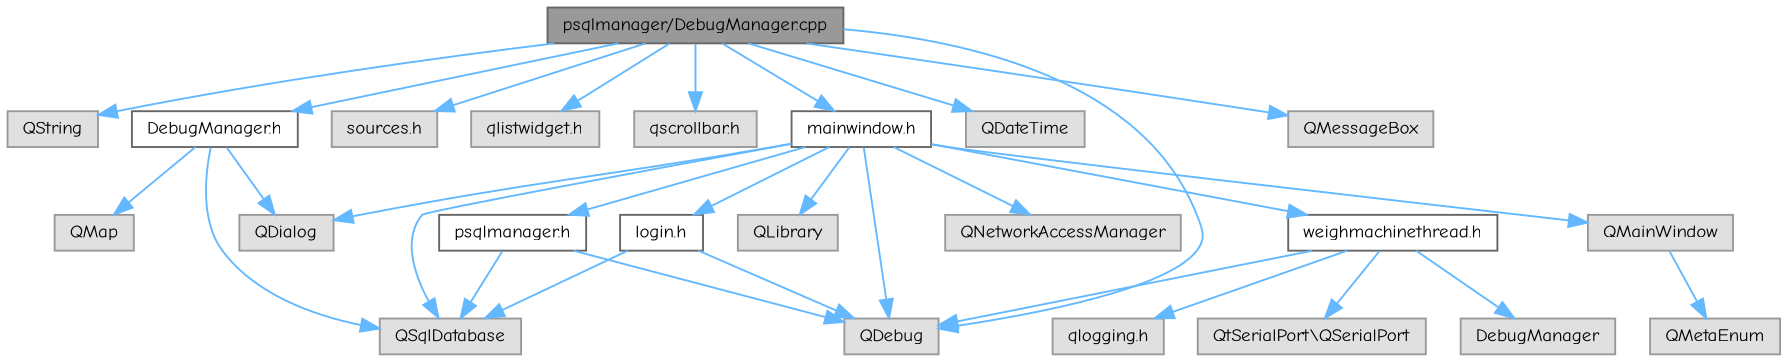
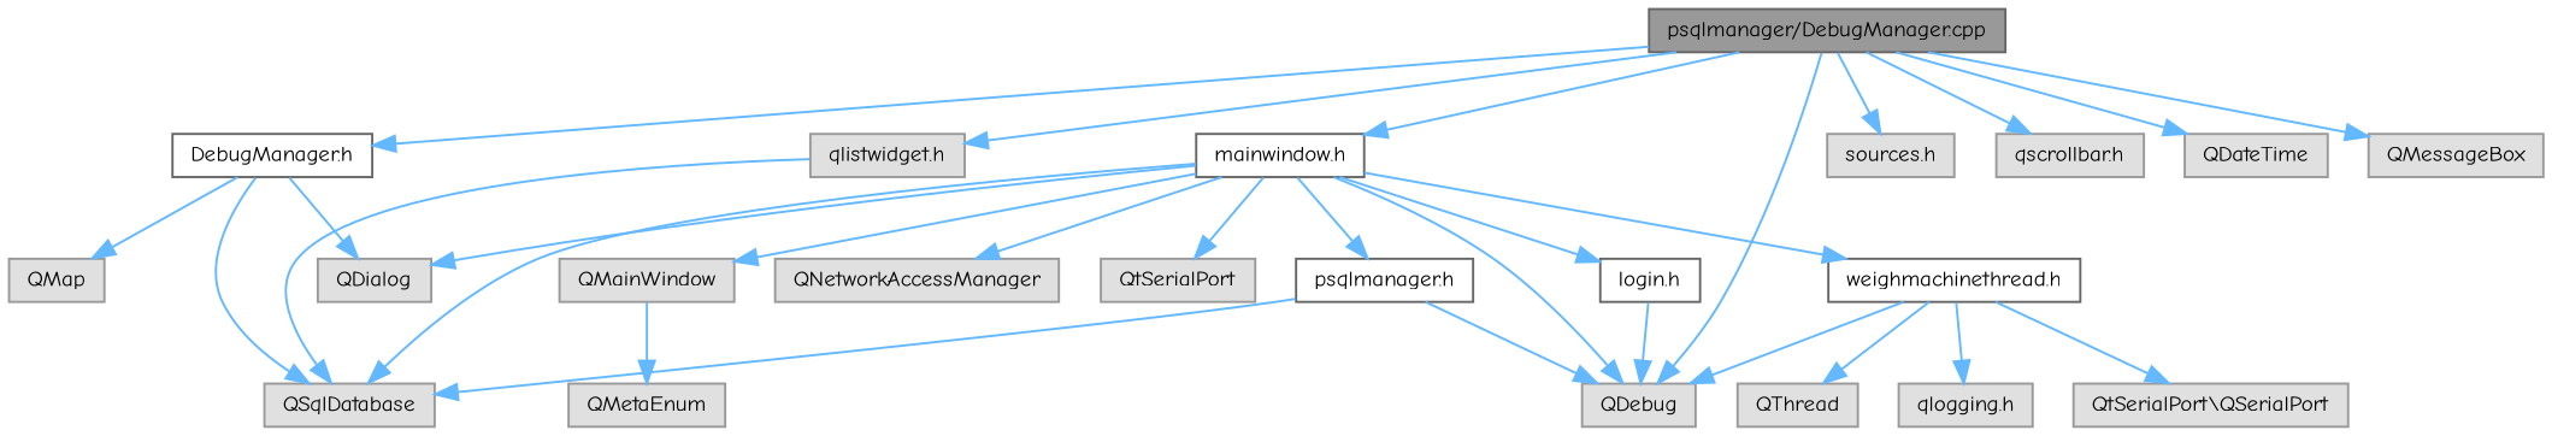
  digraph {
    fontname="Comic Neue"
    node [color=grey60 fillcolor="#E0E0E0" fontname="Comic Neue" fontsize=10 shape=box style=filled]
    edge [color=steelblue1 fontname="Comic Neue" fontsize=10 labelfontname=Helvetica labelfontsize=10 style=solid]
    n1 [color=gray40 fillcolor=grey60 fontcolor=black height=0.2 label="psqlmanager/DebugManager.cpp" width=0.4]
-   n2 [height=0.2 label=QString width=0.4]
    n3 [color=grey40 fillcolor=white height=0.2 label="DebugManager.h" width=0.4]
    n4 [height=0.2 label="sources.h" width=0.4]
    n5 [height=0.2 label="qlistwidget.h" width=0.4]
    n6 [height=0.2 label="qscrollbar.h" width=0.4]
    n7 [height=0.2 label=QDebug width=0.4]
    n8 [height=0.2 label=QDateTime width=0.4]
    n9 [color=grey40 fillcolor=white height=0.2 label="mainwindow.h" width=0.4]
    n10 [height=0.2 label=QMessageBox width=0.4]
    n11 [height=0.2 label=QMap width=0.4]
    n12 [height=0.2 label=QDialog width=0.4]
    n13 [height=0.2 label=QSqlDatabase width=0.4]
    n14 [height=0.2 label=QMainWindow width=0.4]
    n15 [height=0.2 label=QNetworkAccessManager width=0.4]
    n16 [color=grey40 fillcolor=white height=0.2 label="psqlmanager.h" width=0.4]
    n17 [color=grey40 fillcolor=white height=0.2 label="login.h" width=0.4]
-   n18 [height=0.2 label=QLibrary width=0.4]
+   n18 [height=0.2 label=QtSerialPort width=0.4]
    n19 [color=grey40 fillcolor=white height=0.2 label="weighmachinethread.h" width=0.4]
    n20 [height=0.2 label=QMetaEnum width=0.4]
-   n21 [height=0.2 label=DebugManager width=0.4]
+   n21 [height=0.2 label=QThread width=0.4]
    n22 [height=0.2 label="qlogging.h" width=0.4]
    n23 [height=0.2 label="QtSerialPort\\QSerialPort" width=0.4]
-   n1 -> n2
    n1 -> n3
    n1 -> n4
    n1 -> n5
    n1 -> n6
    n1 -> n7
    n1 -> n8
    n1 -> n9
    n1 -> n10
    n3 -> n11
    n3 -> n12
    n3 -> n13
    n9 -> n7
    n9 -> n12
    n9 -> n13
    n9 -> n14
    n9 -> n15
    n9 -> n16
    n9 -> n17
    n9 -> n18
    n9 -> n19
    n14 -> n20
    n16 -> n7
    n16 -> n13
    n17 -> n7
-   n17 -> n13
+   n5 -> n13
    n19 -> n7
    n19 -> n21
    n19 -> n22
    n19 -> n23
  }
